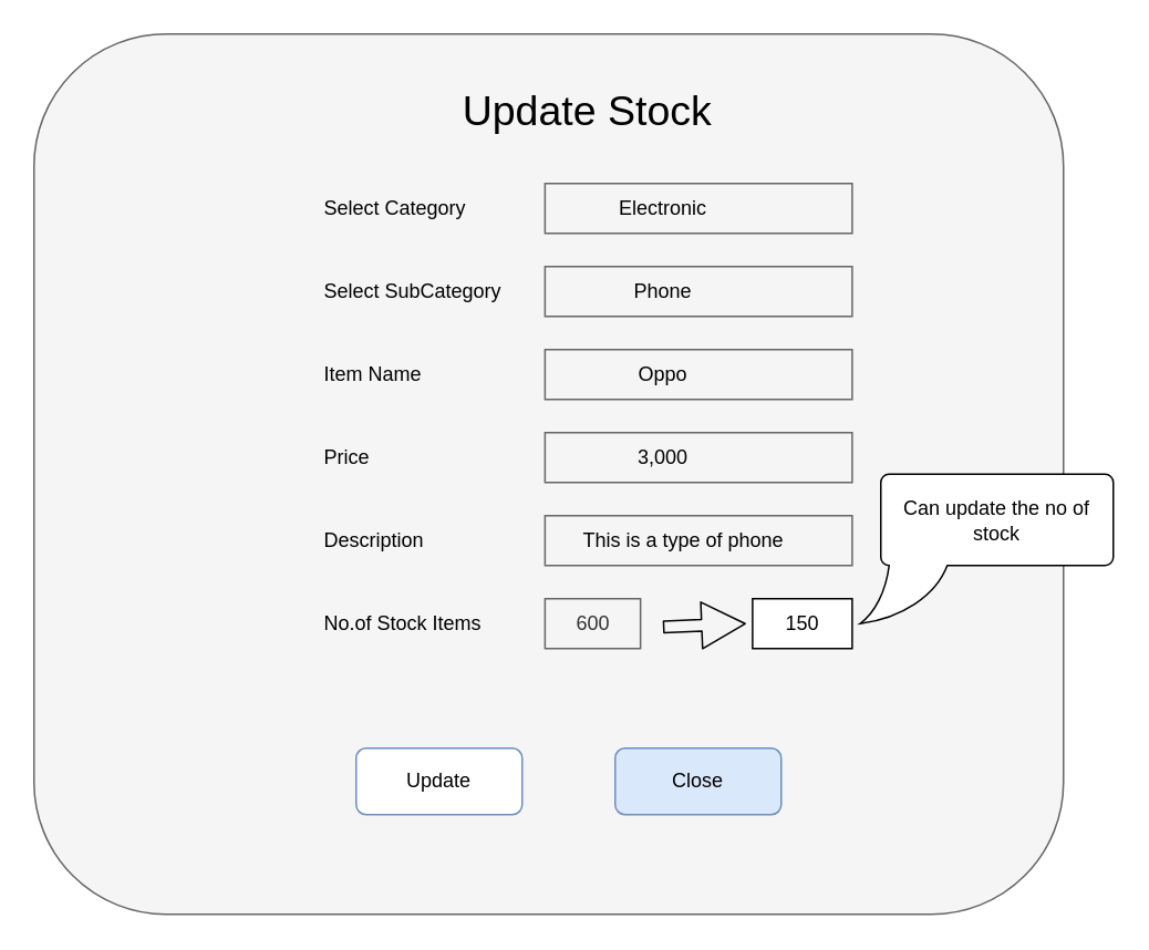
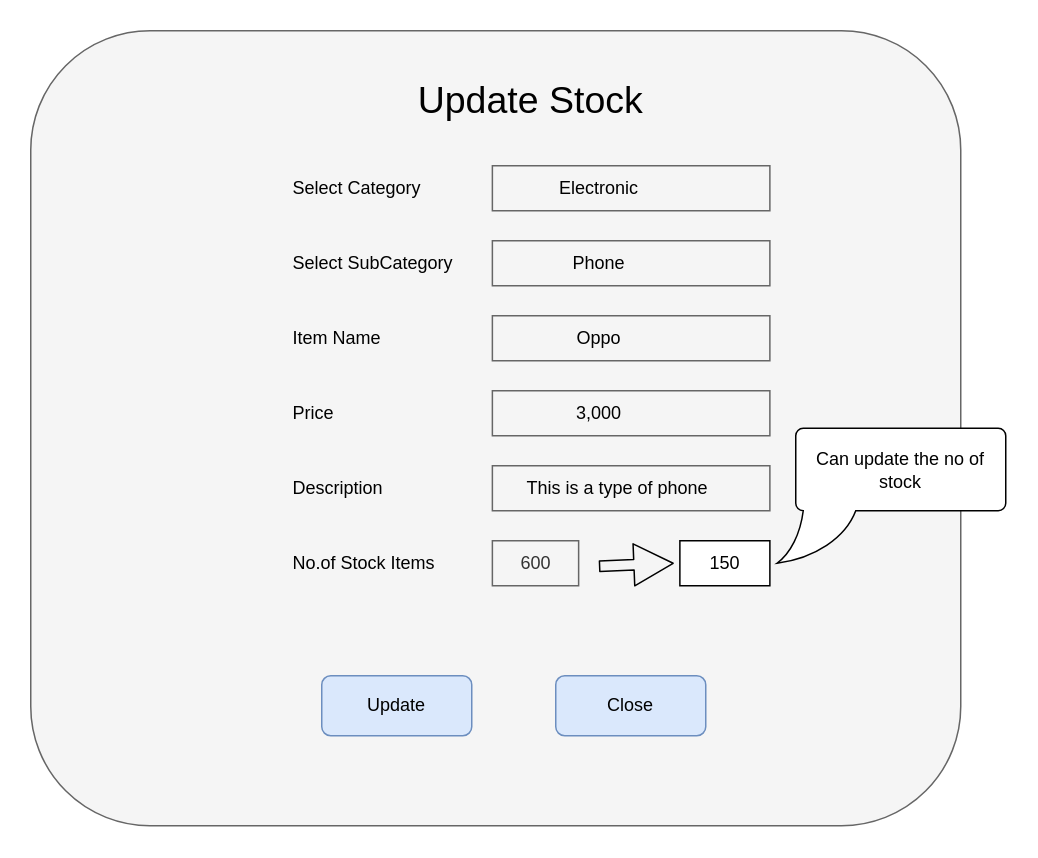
  <mxCell id="0" />
  <mxCell id="1" parent="0" />
  <mxCell id="2" value="" style="rounded=1;whiteSpace=wrap;html=1;fillColor=#f5f5f5;strokeColor=#666666;fontColor=#333333;" vertex="1" parent="1"><mxGeometry x="20" y="20" width="620" height="530" as="geometry" /></mxCell>
  <mxCell id="3" value="" style="rounded=0;whiteSpace=wrap;html=1;shadow=0;glass=0;comic=0;fillColor=#f5f5f5;strokeColor=#666666;fontColor=#333333;" parent="1" vertex="1"><mxGeometry x="327.75" y="110" width="185" height="30" as="geometry" /></mxCell>
  <mxCell id="4" value="Select Category" style="text;html=1;strokeColor=none;fillColor=none;align=left;verticalAlign=middle;whiteSpace=wrap;rounded=0;shadow=0;glass=0;comic=0;" parent="1" vertex="1"><mxGeometry x="192.75" y="110" width="90" height="30" as="geometry" /></mxCell>
  <mxCell id="5" value="" style="rounded=0;whiteSpace=wrap;html=1;shadow=0;glass=0;comic=0;fillColor=#f5f5f5;strokeColor=#666666;fontColor=#333333;" parent="1" vertex="1"><mxGeometry x="327.75" y="160" width="185" height="30" as="geometry" /></mxCell>
  <mxCell id="6" value="Select SubCategory" style="text;html=1;strokeColor=none;fillColor=none;align=left;verticalAlign=middle;whiteSpace=wrap;rounded=0;shadow=0;glass=0;comic=0;" parent="1" vertex="1"><mxGeometry x="192.75" y="160" width="116" height="30" as="geometry" /></mxCell>
  <mxCell id="7" value="Item Name" style="text;html=1;strokeColor=none;fillColor=none;align=left;verticalAlign=middle;whiteSpace=wrap;rounded=0;shadow=0;glass=0;comic=0;" parent="1" vertex="1"><mxGeometry x="192.75" y="210" width="116" height="30" as="geometry" /></mxCell>
  <mxCell id="8" value="Price" style="text;html=1;strokeColor=none;fillColor=none;align=left;verticalAlign=middle;whiteSpace=wrap;rounded=0;shadow=0;glass=0;comic=0;" parent="1" vertex="1"><mxGeometry x="192.75" y="260" width="116" height="30" as="geometry" /></mxCell>
  <mxCell id="9" value="Description" style="text;html=1;strokeColor=none;fillColor=none;align=left;verticalAlign=middle;whiteSpace=wrap;rounded=0;shadow=0;glass=0;comic=0;" parent="1" vertex="1"><mxGeometry x="192.75" y="310" width="116" height="30" as="geometry" /></mxCell>
- <mxCell id="10" value="Update" style="rounded=1;whiteSpace=wrap;html=1;fillColor=#ffffff;strokeColor=#6c8ebf;" parent="1" vertex="1"><mxGeometry x="214" y="450" width="100" height="40" as="geometry" /></mxCell>
+ <mxCell id="10" value="Update" style="rounded=1;whiteSpace=wrap;html=1;fillColor=#dae8fc;strokeColor=#6c8ebf;" parent="1" vertex="1"><mxGeometry x="214" y="450" width="100" height="40" as="geometry" /></mxCell>
  <mxCell id="11" value="No.of Stock Items" style="text;html=1;strokeColor=none;fillColor=none;align=left;verticalAlign=middle;whiteSpace=wrap;rounded=0;shadow=0;glass=0;comic=0;" parent="1" vertex="1"><mxGeometry x="192.75" y="360" width="116" height="30" as="geometry" /></mxCell>
  <mxCell id="12" value="Electronic" style="text;html=1;strokeColor=none;fillColor=none;align=center;verticalAlign=middle;whiteSpace=wrap;rounded=0;" vertex="1" parent="1"><mxGeometry x="348.75" y="115" width="100" height="20" as="geometry" /></mxCell>
  <mxCell id="13" value="Phone" style="text;html=1;strokeColor=none;fillColor=none;align=center;verticalAlign=middle;whiteSpace=wrap;rounded=0;" vertex="1" parent="1"><mxGeometry x="348.75" y="165" width="100" height="20" as="geometry" /></mxCell>
  <mxCell id="14" value="" style="rounded=0;whiteSpace=wrap;html=1;shadow=0;glass=0;comic=0;fillColor=#f5f5f5;strokeColor=#666666;fontColor=#333333;" vertex="1" parent="1"><mxGeometry x="327.75" y="210" width="185" height="30" as="geometry" /></mxCell>
  <mxCell id="15" value="Oppo" style="text;html=1;strokeColor=none;fillColor=none;align=center;verticalAlign=middle;whiteSpace=wrap;rounded=0;" vertex="1" parent="1"><mxGeometry x="348.75" y="215" width="100" height="20" as="geometry" /></mxCell>
  <mxCell id="16" value="" style="rounded=0;whiteSpace=wrap;html=1;shadow=0;glass=0;comic=0;fillColor=#f5f5f5;strokeColor=#666666;fontColor=#333333;" vertex="1" parent="1"><mxGeometry x="327.75" y="260" width="185" height="30" as="geometry" /></mxCell>
  <mxCell id="17" value="3,000" style="text;html=1;strokeColor=none;fillColor=none;align=center;verticalAlign=middle;whiteSpace=wrap;rounded=0;" vertex="1" parent="1"><mxGeometry x="348.75" y="265" width="100" height="20" as="geometry" /></mxCell>
  <mxCell id="18" value="" style="rounded=0;whiteSpace=wrap;html=1;shadow=0;glass=0;comic=0;fillColor=#f5f5f5;strokeColor=#666666;fontColor=#333333;" vertex="1" parent="1"><mxGeometry x="327.75" y="310" width="185" height="30" as="geometry" /></mxCell>
  <mxCell id="19" value="This is a type of phone" style="text;html=1;strokeColor=none;fillColor=none;align=left;verticalAlign=middle;whiteSpace=wrap;rounded=0;" vertex="1" parent="1"><mxGeometry x="348.75" y="315" width="150" height="20" as="geometry" /></mxCell>
  <mxCell id="20" value="600" style="rounded=0;whiteSpace=wrap;html=1;shadow=0;glass=0;comic=0;fillColor=#f5f5f5;strokeColor=#666666;fontColor=#333333;" vertex="1" parent="1"><mxGeometry x="327.75" y="360" width="57.5" height="30" as="geometry" /></mxCell>
  <mxCell id="21" value="" style="shape=flexArrow;endArrow=classic;html=1;width=7;endSize=8.39;" edge="1" parent="1"><mxGeometry width="50" height="50" relative="1" as="geometry"><mxPoint x="398.75" y="377" as="sourcePoint" /><mxPoint x="448.75" y="375" as="targetPoint" /></mxGeometry></mxCell>
  <mxCell id="22" value="150" style="rounded=0;whiteSpace=wrap;html=1;" vertex="1" parent="1"><mxGeometry x="452.75" y="360" width="60" height="30" as="geometry" /></mxCell>
  <mxCell id="23" value="&lt;font style=&quot;font-size: 25px&quot;&gt;Update Stock&lt;br&gt;&lt;/font&gt;" style="text;html=1;strokeColor=none;fillColor=none;align=center;verticalAlign=middle;whiteSpace=wrap;rounded=0;" vertex="1" parent="1"><mxGeometry x="235.5" y="40" width="234.5" height="50" as="geometry" /></mxCell>
  <mxCell id="24" value="Close" style="rounded=1;whiteSpace=wrap;html=1;fillColor=#dae8fc;strokeColor=#6c8ebf;" vertex="1" parent="1"><mxGeometry x="370" y="450" width="100" height="40" as="geometry" /></mxCell>
  <mxCell id="25" value="Can update the no of stock" style="whiteSpace=wrap;html=1;shape=mxgraph.basic.roundRectCallout;dx=22;dy=35;size=5;boundedLbl=1;rounded=1;" vertex="1" parent="1"><mxGeometry x="530" y="285" width="140" height="90" as="geometry" /></mxCell>
